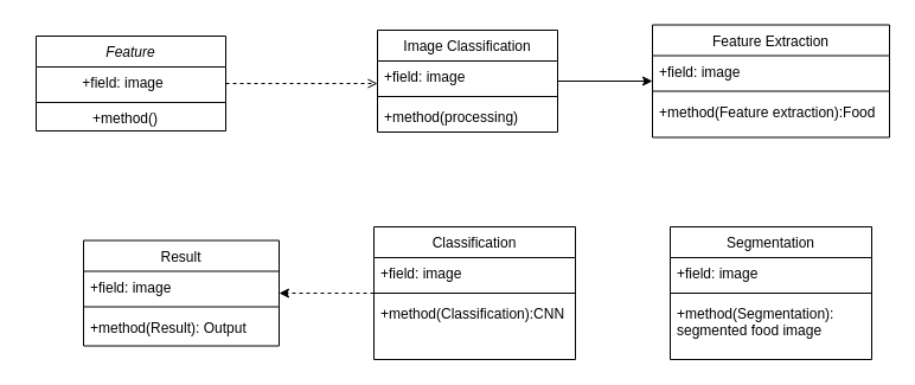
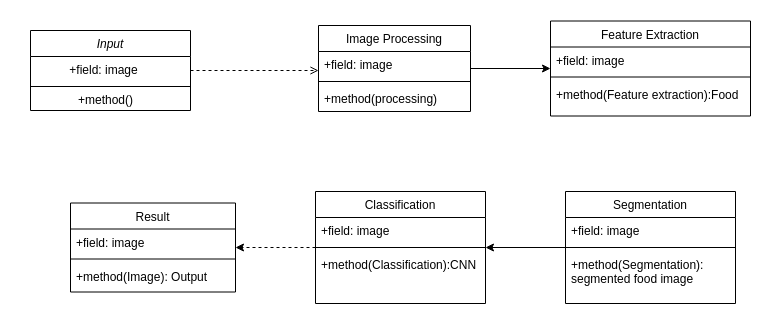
  <mxCell id="0" />
  <mxCell id="1" parent="0" />
- <mxCell id="2" value="Feature" style="swimlane;fontStyle=2;align=center;verticalAlign=top;childLayout=stackLayout;horizontal=1;startSize=26;horizontalStack=0;resizeParent=1;resizeLast=0;collapsible=1;marginBottom=0;rounded=0;shadow=0;strokeWidth=1;" parent="1" vertex="1"><mxGeometry x="30" y="30" width="160" height="80" as="geometry"><mxRectangle x="230" y="140" width="160" height="26" as="alternateBounds" /></mxGeometry></mxCell>
+ <mxCell id="2" value="Input" style="swimlane;fontStyle=2;align=center;verticalAlign=top;childLayout=stackLayout;horizontal=1;startSize=26;horizontalStack=0;resizeParent=1;resizeLast=0;collapsible=1;marginBottom=0;rounded=0;shadow=0;strokeWidth=1;" parent="1" vertex="1"><mxGeometry x="30" y="30" width="160" height="80" as="geometry"><mxRectangle x="230" y="140" width="160" height="26" as="alternateBounds" /></mxGeometry></mxCell>
  <mxCell id="3" value="          +field: image" style="text;align=left;verticalAlign=top;spacingLeft=4;spacingRight=4;overflow=hidden;rotatable=0;points=[[0,0.5],[1,0.5]];portConstraint=eastwest;" parent="2" vertex="1"><mxGeometry y="26" width="160" height="26" as="geometry" /></mxCell>
  <mxCell id="4" value="" style="line;html=1;strokeWidth=1;align=left;verticalAlign=middle;spacingTop=-1;spacingLeft=3;spacingRight=3;rotatable=0;labelPosition=right;points=[];portConstraint=eastwest;" parent="2" vertex="1"><mxGeometry y="52" width="160" height="8" as="geometry" /></mxCell>
  <mxCell id="5" value="" style="edgeStyle=orthogonalEdgeStyle;rounded=0;orthogonalLoop=1;jettySize=auto;html=1;" edge="1" parent="1" source="6" target="12"><mxGeometry relative="1" as="geometry" /></mxCell>
- <mxCell id="6" value="Image Classification" style="swimlane;fontStyle=0;align=center;verticalAlign=top;childLayout=stackLayout;horizontal=1;startSize=26;horizontalStack=0;resizeParent=1;resizeLast=0;collapsible=1;marginBottom=0;rounded=0;shadow=0;strokeWidth=1;" parent="1" vertex="1"><mxGeometry x="318" y="25" width="152" height="86" as="geometry"><mxRectangle x="550" y="140" width="160" height="26" as="alternateBounds" /></mxGeometry></mxCell>
+ <mxCell id="6" value="Image Processing" style="swimlane;fontStyle=0;align=center;verticalAlign=top;childLayout=stackLayout;horizontal=1;startSize=26;horizontalStack=0;resizeParent=1;resizeLast=0;collapsible=1;marginBottom=0;rounded=0;shadow=0;strokeWidth=1;" parent="1" vertex="1"><mxGeometry x="318" y="25" width="152" height="86" as="geometry"><mxRectangle x="550" y="140" width="160" height="26" as="alternateBounds" /></mxGeometry></mxCell>
  <mxCell id="7" value="+field: image" style="text;align=left;verticalAlign=top;spacingLeft=4;spacingRight=4;overflow=hidden;rotatable=0;points=[[0,0.5],[1,0.5]];portConstraint=eastwest;rounded=0;shadow=0;html=0;" parent="6" vertex="1"><mxGeometry y="26" width="152" height="26" as="geometry" /></mxCell>
  <mxCell id="8" value="" style="line;html=1;strokeWidth=1;align=left;verticalAlign=middle;spacingTop=-1;spacingLeft=3;spacingRight=3;rotatable=0;labelPosition=right;points=[];portConstraint=eastwest;" parent="6" vertex="1"><mxGeometry y="52" width="152" height="8" as="geometry" /></mxCell>
  <mxCell id="9" value="+method(processing)" style="text;align=left;verticalAlign=top;spacingLeft=4;spacingRight=4;overflow=hidden;rotatable=0;points=[[0,0.5],[1,0.5]];portConstraint=eastwest;" parent="6" vertex="1"><mxGeometry y="60" width="152" height="26" as="geometry" /></mxCell>
  <mxCell id="10" value="" style="endArrow=open;shadow=0;strokeWidth=1;rounded=0;endFill=1;edgeStyle=elbowEdgeStyle;elbow=vertical;dashed=1;" parent="1" source="2" target="6" edge="1"><mxGeometry x="0.5" y="41" relative="1" as="geometry"><mxPoint x="190" y="102" as="sourcePoint" /><mxPoint x="350" y="102" as="targetPoint" /><mxPoint x="-40" y="32" as="offset" /></mxGeometry></mxCell>
  <mxCell id="11" value="&amp;nbsp; &amp;nbsp; &amp;nbsp; &amp;nbsp; &amp;nbsp; &amp;nbsp; &amp;nbsp; &amp;nbsp;+method()" style="text;html=1;align=center;verticalAlign=middle;resizable=0;points=[];autosize=1;strokeColor=none;fillColor=none;" vertex="1" parent="1"><mxGeometry x="20" y="90" width="120" height="20" as="geometry" /></mxCell>
  <mxCell id="12" value="Feature Extraction" style="swimlane;fontStyle=0;align=center;verticalAlign=top;childLayout=stackLayout;horizontal=1;startSize=26;horizontalStack=0;resizeParent=1;resizeLast=0;collapsible=1;marginBottom=0;rounded=0;shadow=0;strokeWidth=1;" vertex="1" parent="1"><mxGeometry x="550" y="20.5" width="200" height="95" as="geometry"><mxRectangle x="550" y="140" width="160" height="26" as="alternateBounds" /></mxGeometry></mxCell>
  <mxCell id="13" value="+field: image" style="text;align=left;verticalAlign=top;spacingLeft=4;spacingRight=4;overflow=hidden;rotatable=0;points=[[0,0.5],[1,0.5]];portConstraint=eastwest;rounded=0;shadow=0;html=0;" vertex="1" parent="12"><mxGeometry y="26" width="200" height="26" as="geometry" /></mxCell>
  <mxCell id="14" value="" style="line;html=1;strokeWidth=1;align=left;verticalAlign=middle;spacingTop=-1;spacingLeft=3;spacingRight=3;rotatable=0;labelPosition=right;points=[];portConstraint=eastwest;" vertex="1" parent="12"><mxGeometry y="52" width="200" height="8" as="geometry" /></mxCell>
  <mxCell id="15" value="+method(Feature extraction):Food" style="text;align=left;verticalAlign=top;spacingLeft=4;spacingRight=4;overflow=hidden;rotatable=0;points=[[0,0.5],[1,0.5]];portConstraint=eastwest;" vertex="1" parent="12"><mxGeometry y="60" width="200" height="26" as="geometry" /></mxCell>
+ <mxCell id="16" value="" style="edgeStyle=orthogonalEdgeStyle;rounded=0;orthogonalLoop=1;jettySize=auto;html=1;" edge="1" parent="1" source="17" target="22"><mxGeometry relative="1" as="geometry" /></mxCell>
  <mxCell id="17" value="Segmentation" style="swimlane;fontStyle=0;align=center;verticalAlign=top;childLayout=stackLayout;horizontal=1;startSize=26;horizontalStack=0;resizeParent=1;resizeLast=0;collapsible=1;marginBottom=0;rounded=0;shadow=0;strokeWidth=1;" vertex="1" parent="1"><mxGeometry x="565" y="191" width="170" height="112" as="geometry"><mxRectangle x="550" y="140" width="160" height="26" as="alternateBounds" /></mxGeometry></mxCell>
  <mxCell id="18" value="+field: image" style="text;align=left;verticalAlign=top;spacingLeft=4;spacingRight=4;overflow=hidden;rotatable=0;points=[[0,0.5],[1,0.5]];portConstraint=eastwest;rounded=0;shadow=0;html=0;" vertex="1" parent="17"><mxGeometry y="26" width="170" height="26" as="geometry" /></mxCell>
  <mxCell id="19" value="" style="line;html=1;strokeWidth=1;align=left;verticalAlign=middle;spacingTop=-1;spacingLeft=3;spacingRight=3;rotatable=0;labelPosition=right;points=[];portConstraint=eastwest;" vertex="1" parent="17"><mxGeometry y="52" width="170" height="8" as="geometry" /></mxCell>
  <mxCell id="20" value="+method(Segmentation):&#10;segmented food image" style="text;align=left;verticalAlign=top;spacingLeft=4;spacingRight=4;overflow=hidden;rotatable=0;points=[[0,0.5],[1,0.5]];portConstraint=eastwest;" vertex="1" parent="17"><mxGeometry y="60" width="170" height="50" as="geometry" /></mxCell>
  <mxCell id="21" value="" style="edgeStyle=orthogonalEdgeStyle;rounded=0;orthogonalLoop=1;jettySize=auto;html=1;dashed=1;" edge="1" parent="1" source="22" target="26"><mxGeometry relative="1" as="geometry" /></mxCell>
  <mxCell id="22" value="Classification" style="swimlane;fontStyle=0;align=center;verticalAlign=top;childLayout=stackLayout;horizontal=1;startSize=26;horizontalStack=0;resizeParent=1;resizeLast=0;collapsible=1;marginBottom=0;rounded=0;shadow=0;strokeWidth=1;" vertex="1" parent="1"><mxGeometry x="315" y="191" width="170" height="112" as="geometry"><mxRectangle x="550" y="140" width="160" height="26" as="alternateBounds" /></mxGeometry></mxCell>
  <mxCell id="23" value="+field: image" style="text;align=left;verticalAlign=top;spacingLeft=4;spacingRight=4;overflow=hidden;rotatable=0;points=[[0,0.5],[1,0.5]];portConstraint=eastwest;rounded=0;shadow=0;html=0;" vertex="1" parent="22"><mxGeometry y="26" width="170" height="26" as="geometry" /></mxCell>
  <mxCell id="24" value="" style="line;html=1;strokeWidth=1;align=left;verticalAlign=middle;spacingTop=-1;spacingLeft=3;spacingRight=3;rotatable=0;labelPosition=right;points=[];portConstraint=eastwest;" vertex="1" parent="22"><mxGeometry y="52" width="170" height="8" as="geometry" /></mxCell>
  <mxCell id="25" value="+method(Classification):CNN" style="text;align=left;verticalAlign=top;spacingLeft=4;spacingRight=4;overflow=hidden;rotatable=0;points=[[0,0.5],[1,0.5]];portConstraint=eastwest;" vertex="1" parent="22"><mxGeometry y="60" width="170" height="26" as="geometry" /></mxCell>
  <mxCell id="26" value="Result" style="swimlane;fontStyle=0;align=center;verticalAlign=top;childLayout=stackLayout;horizontal=1;startSize=26;horizontalStack=0;resizeParent=1;resizeLast=0;collapsible=1;marginBottom=0;rounded=0;shadow=0;strokeWidth=1;" vertex="1" parent="1"><mxGeometry x="70" y="202.5" width="165" height="89" as="geometry"><mxRectangle x="550" y="140" width="160" height="26" as="alternateBounds" /></mxGeometry></mxCell>
  <mxCell id="27" value="+field: image" style="text;align=left;verticalAlign=top;spacingLeft=4;spacingRight=4;overflow=hidden;rotatable=0;points=[[0,0.5],[1,0.5]];portConstraint=eastwest;rounded=0;shadow=0;html=0;" vertex="1" parent="26"><mxGeometry y="26" width="165" height="26" as="geometry" /></mxCell>
  <mxCell id="28" value="" style="line;html=1;strokeWidth=1;align=left;verticalAlign=middle;spacingTop=-1;spacingLeft=3;spacingRight=3;rotatable=0;labelPosition=right;points=[];portConstraint=eastwest;" vertex="1" parent="26"><mxGeometry y="52" width="165" height="8" as="geometry" /></mxCell>
- <mxCell id="29" value="+method(Result): Output" style="text;align=left;verticalAlign=top;spacingLeft=4;spacingRight=4;overflow=hidden;rotatable=0;points=[[0,0.5],[1,0.5]];portConstraint=eastwest;" vertex="1" parent="26"><mxGeometry y="60" width="165" height="26" as="geometry" /></mxCell>
+ <mxCell id="29" value="+method(Image): Output" style="text;align=left;verticalAlign=top;spacingLeft=4;spacingRight=4;overflow=hidden;rotatable=0;points=[[0,0.5],[1,0.5]];portConstraint=eastwest;" vertex="1" parent="26"><mxGeometry y="60" width="165" height="26" as="geometry" /></mxCell>
